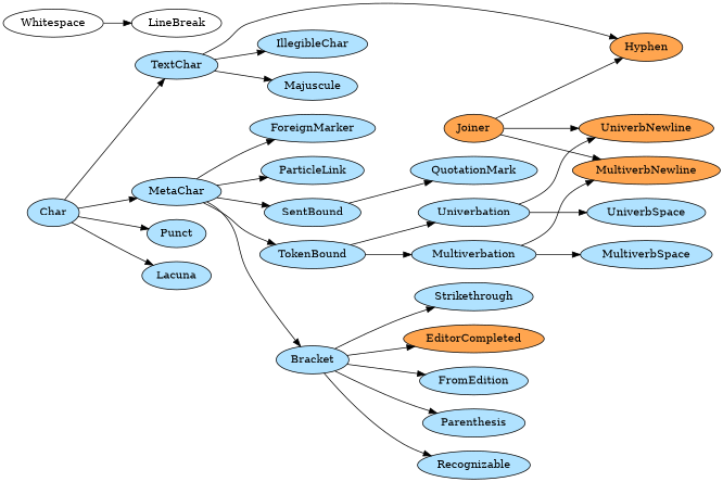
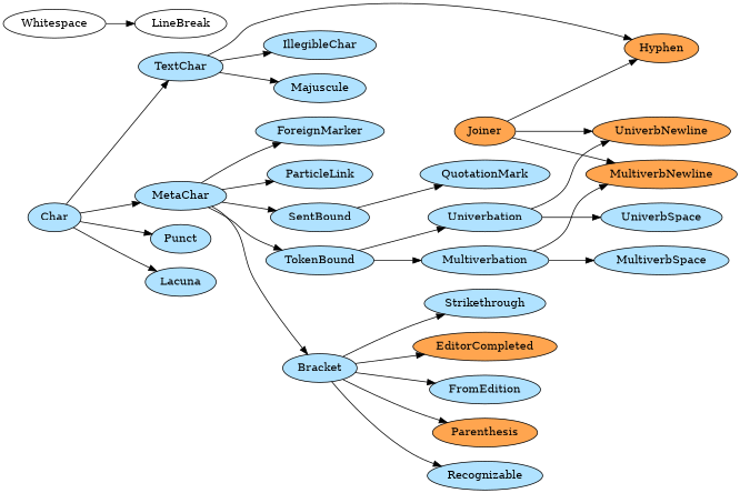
  digraph {
    rankdir=LR
    node [fillcolor=lightskyblue1 style=filled]
    Joiner [fillcolor=tan1]
    Hyphen [fillcolor=tan1]
    MultiverbNewline [fillcolor=tan1]
    UniverbNewline [fillcolor=tan1]
    Bracket
    EditorCompleted [fillcolor=tan1]
    FromEdition
-   Parenthesis
+   Parenthesis [fillcolor=tan1]
    Recognizable
    Strikethrough
    Char
    MetaChar
    Punct
    TextChar
    ForeignMarker
    Lacuna
    ParticleLink
    SentBound
    TokenBound
    IllegibleChar
    Majuscule
    QuotationMark
    Multiverbation
    Univerbation
    MultiverbSpace
    UniverbSpace
    Whitespace [fillcolor="" style=""]
    LineBreak [fillcolor="" style=""]
    subgraph sub_1 {
      Joiner
      Hyphen
      MultiverbNewline
      UniverbNewline
    }
    subgraph sub_2 {
      Hyphen
      MultiverbNewline
      UniverbNewline
      Bracket
      EditorCompleted
      FromEdition
      Parenthesis
      Recognizable
      Strikethrough
      Char
      MetaChar
      Punct
      TextChar
      ForeignMarker
      Lacuna
      ParticleLink
      SentBound
      TokenBound
      IllegibleChar
      Majuscule
      QuotationMark
      Multiverbation
      Univerbation
      MultiverbSpace
      UniverbSpace
    }
    Joiner -> Hyphen
    Joiner -> MultiverbNewline
    Joiner -> UniverbNewline
    Bracket -> EditorCompleted
    Bracket -> FromEdition
    Bracket -> Parenthesis
    Bracket -> Recognizable
    Bracket -> Strikethrough
    Char -> MetaChar
    Char -> Punct
    Char -> TextChar
    Char -> Lacuna
    MetaChar -> Bracket
    MetaChar -> ForeignMarker
    MetaChar -> ParticleLink
    MetaChar -> SentBound
    MetaChar -> TokenBound
    TextChar -> Hyphen
    TextChar -> IllegibleChar
    TextChar -> Majuscule
    SentBound -> QuotationMark
    TokenBound -> Multiverbation
    TokenBound -> Univerbation
    Multiverbation -> MultiverbNewline
    Multiverbation -> MultiverbSpace
    Univerbation -> UniverbNewline
    Univerbation -> UniverbSpace
    Whitespace -> LineBreak
  }
